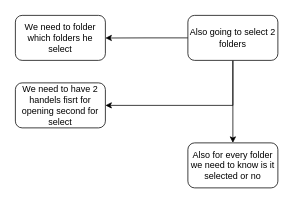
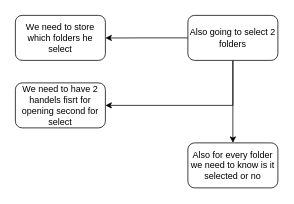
  <mxCell id="0" />
  <mxCell id="1" parent="0" />
  <mxCell id="2" style="edgeStyle=orthogonalEdgeStyle;rounded=0;orthogonalLoop=1;jettySize=auto;html=1;exitX=0;exitY=0.5;exitDx=0;exitDy=0;" edge="1" parent="1" source="5"><mxGeometry relative="1" as="geometry"><mxPoint x="140" y="50.167" as="targetPoint" /></mxGeometry></mxCell>
  <mxCell id="3" style="edgeStyle=orthogonalEdgeStyle;rounded=0;orthogonalLoop=1;jettySize=auto;html=1;exitX=0.5;exitY=1;exitDx=0;exitDy=0;entryX=1;entryY=0.5;entryDx=0;entryDy=0;" edge="1" parent="1" source="5" target="7"><mxGeometry relative="1" as="geometry" /></mxCell>
  <mxCell id="4" style="edgeStyle=orthogonalEdgeStyle;rounded=0;orthogonalLoop=1;jettySize=auto;html=1;exitX=0.5;exitY=1;exitDx=0;exitDy=0;" edge="1" parent="1" source="5" target="8"><mxGeometry relative="1" as="geometry" /></mxCell>
  <mxCell id="5" value="Also going to select 2 folders" style="rounded=1;whiteSpace=wrap;html=1;" vertex="1" parent="1"><mxGeometry x="250" y="20" width="120" height="60" as="geometry" /></mxCell>
- <mxCell id="6" value="We need to folder which folders he select" style="rounded=1;whiteSpace=wrap;html=1;" vertex="1" parent="1"><mxGeometry x="20" y="20" width="120" height="60" as="geometry" /></mxCell>
+ <mxCell id="6" value="We need to store which folders he select" style="rounded=1;whiteSpace=wrap;html=1;" vertex="1" parent="1"><mxGeometry x="20" y="20" width="120" height="60" as="geometry" /></mxCell>
  <mxCell id="7" value="We need to have 2 handels fisrt for opening second for select" style="rounded=1;whiteSpace=wrap;html=1;" vertex="1" parent="1"><mxGeometry x="20" y="110" width="120" height="60" as="geometry" /></mxCell>
  <mxCell id="8" value="Also for every folder we need to know is it selected or no" style="rounded=1;whiteSpace=wrap;html=1;" vertex="1" parent="1"><mxGeometry x="250" y="190" width="120" height="60" as="geometry" /></mxCell>
